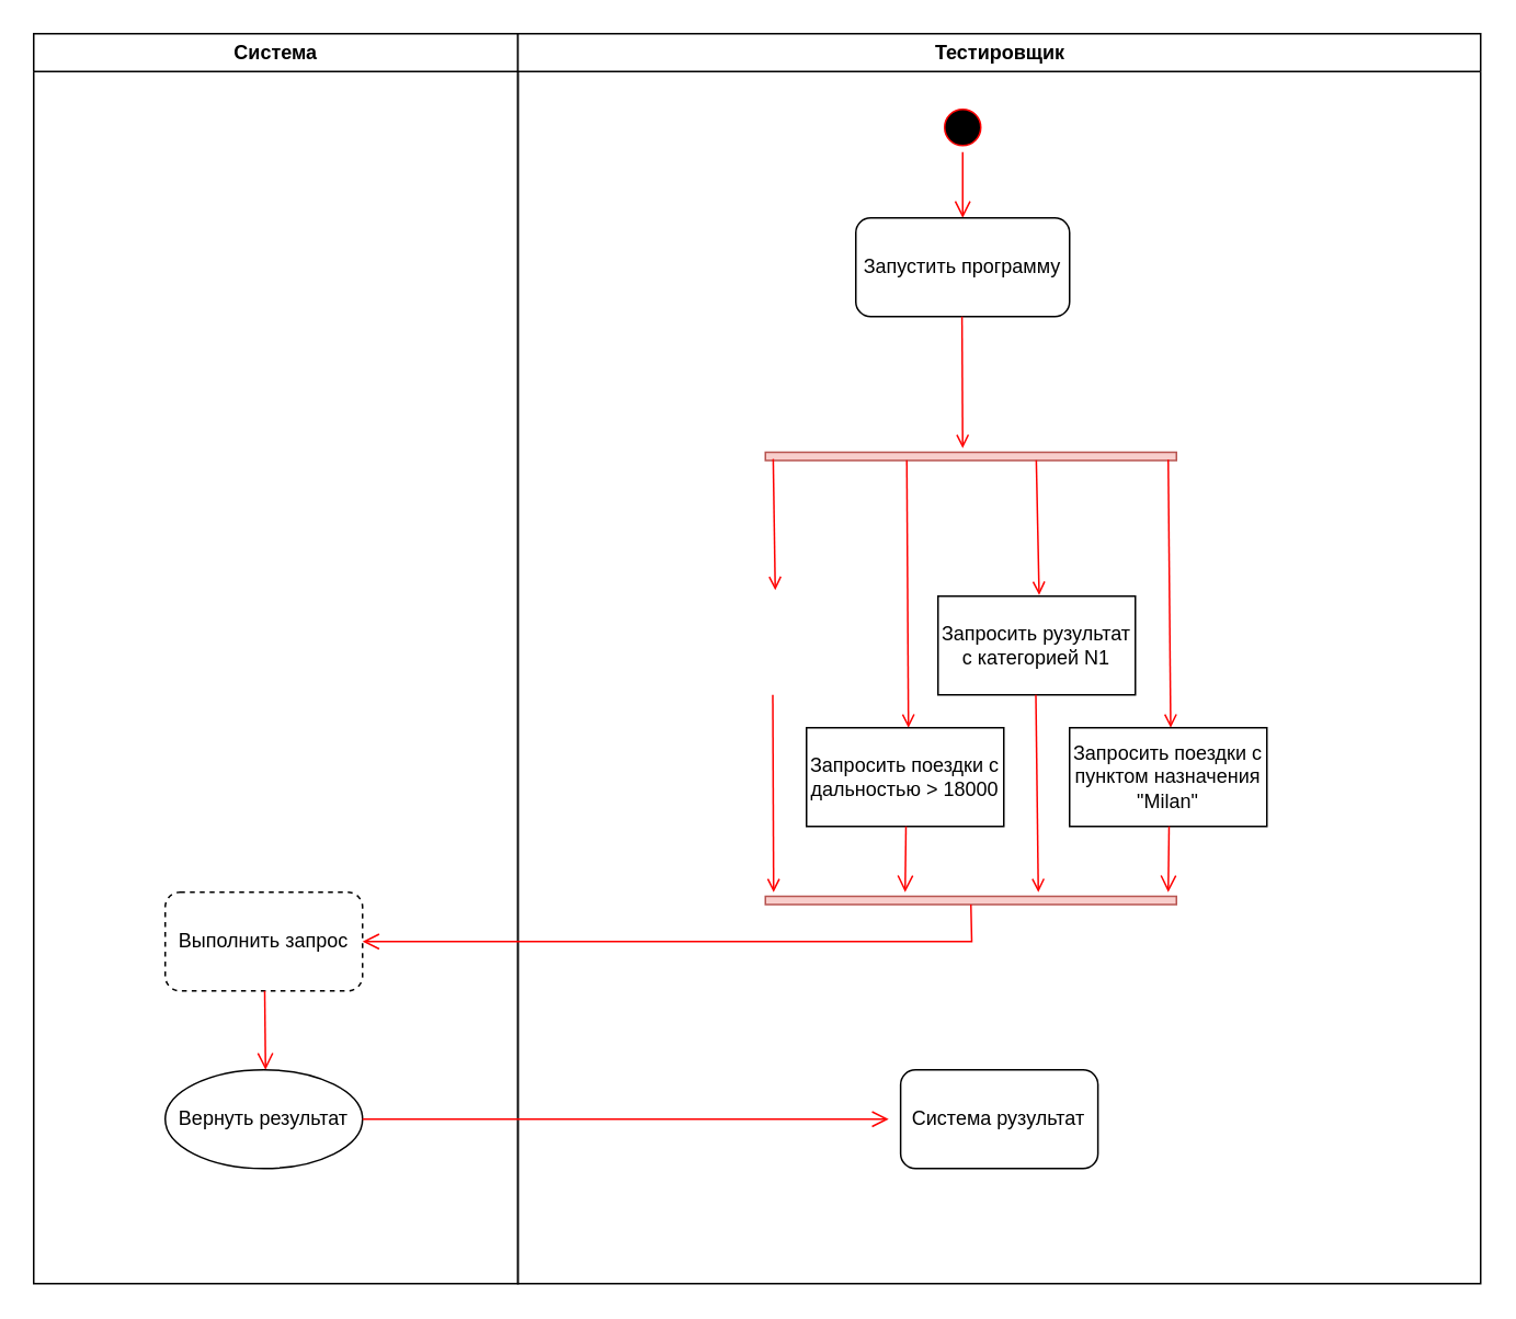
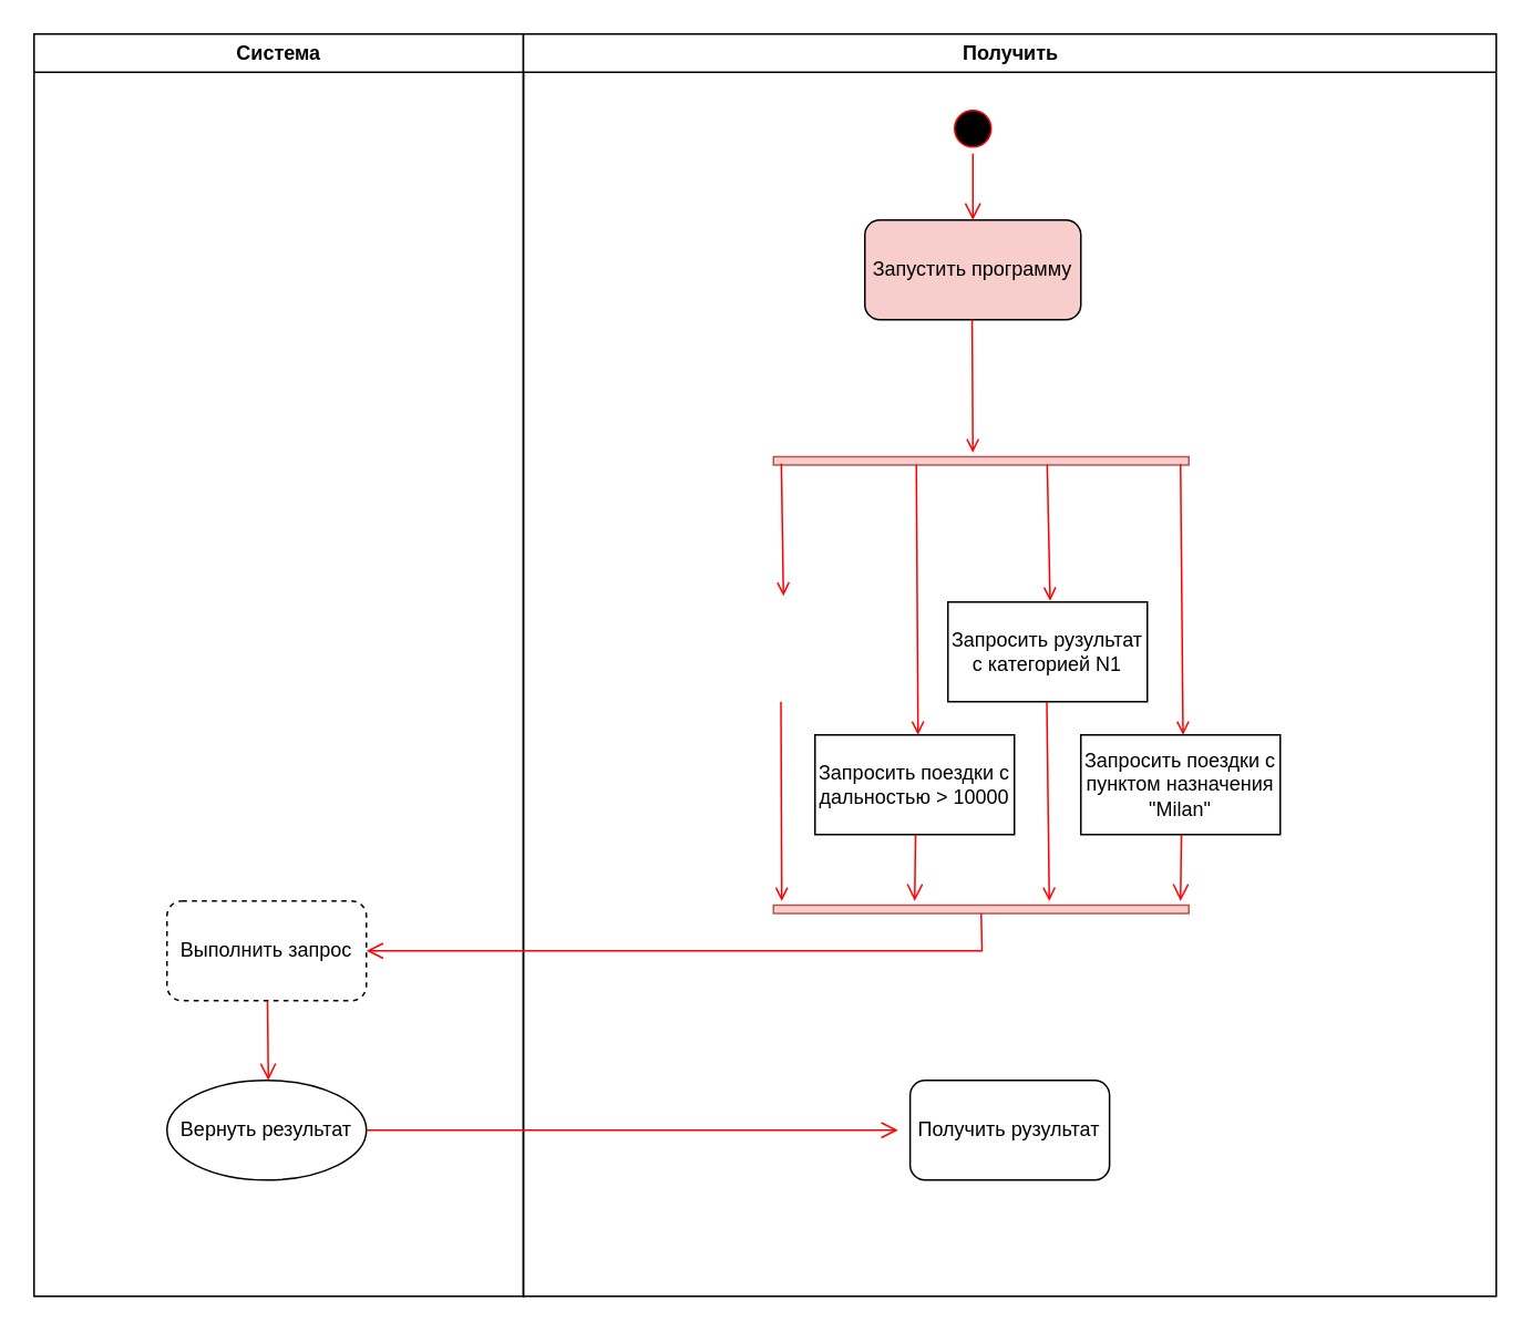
  <mxCell id="0" />
  <mxCell id="1" parent="0" />
  <mxCell id="2" value="Система" style="swimlane;whiteSpace=wrap" parent="1" vertex="1"><mxGeometry x="20" y="20" width="294.5" height="760" as="geometry" /></mxCell>
  <mxCell id="3" value="Выполнить запрос" style="rounded=1;whiteSpace=wrap;html=1;dashed=1;" vertex="1" parent="2"><mxGeometry x="80" y="522" width="120" height="60" as="geometry" /></mxCell>
  <mxCell id="4" value="" style="edgeStyle=elbowEdgeStyle;elbow=horizontal;verticalAlign=bottom;endArrow=open;endSize=8;strokeColor=#FF0000;endFill=1;rounded=0" edge="1" parent="2" target="5"><mxGeometry x="-554.5" y="-148" as="geometry"><mxPoint x="139.5" y="622" as="targetPoint" /><mxPoint x="140.5" y="582" as="sourcePoint" /></mxGeometry></mxCell>
  <mxCell id="5" value="Вернуть результат" style="ellipse;whiteSpace=wrap;html=1;" vertex="1" parent="2"><mxGeometry x="80" y="630" width="120" height="60" as="geometry" /></mxCell>
- <mxCell id="6" value="Тестировщик" style="swimlane;whiteSpace=wrap" parent="1" vertex="1"><mxGeometry x="314.5" y="20" width="585.5" height="760" as="geometry" /></mxCell>
+ <mxCell id="6" value="Получить" style="swimlane;whiteSpace=wrap" parent="1" vertex="1"><mxGeometry x="314.5" y="20" width="585.5" height="760" as="geometry" /></mxCell>
  <mxCell id="7" value="" style="ellipse;shape=startState;fillColor=#000000;strokeColor=#ff0000;strokeWidth=1;" parent="6" vertex="1"><mxGeometry x="255.5" y="42" width="30" height="30" as="geometry" /></mxCell>
  <mxCell id="8" value="" style="edgeStyle=elbowEdgeStyle;elbow=horizontal;verticalAlign=bottom;endArrow=open;endSize=8;strokeColor=#FF0000;endFill=1;rounded=0" parent="6" source="7" target="9" edge="1"><mxGeometry x="40" y="20" as="geometry"><mxPoint x="271" y="112" as="targetPoint" /></mxGeometry></mxCell>
- <mxCell id="9" value="Запустить программу" style="rounded=1;whiteSpace=wrap;html=1;" vertex="1" parent="6"><mxGeometry x="205.5" y="112" width="130" height="60" as="geometry" /></mxCell>
+ <mxCell id="9" value="Запустить программу" style="rounded=1;whiteSpace=wrap;html=1;fillColor=#f8cecc;" vertex="1" parent="6"><mxGeometry x="205.5" y="112" width="130" height="60" as="geometry" /></mxCell>
  <mxCell id="10" value="" style="whiteSpace=wrap;strokeColor=#b85450;fillColor=#f8cecc;rotation=90;" parent="6" vertex="1"><mxGeometry x="273" y="132" width="5" height="250" as="geometry" /></mxCell>
  <mxCell id="11" value="" style="endArrow=open;strokeColor=#FF0000;endFill=1;rounded=0;" edge="1" parent="6"><mxGeometry relative="1" as="geometry"><mxPoint x="270.08" y="172" as="sourcePoint" /><mxPoint x="270.5" y="252" as="targetPoint" /></mxGeometry></mxCell>
  <mxCell id="12" value="" style="endArrow=open;strokeColor=#FF0000;endFill=1;rounded=0;exitX=0.817;exitY=0.981;exitDx=0;exitDy=0;exitPerimeter=0;" edge="1" parent="6" source="10"><mxGeometry relative="1" as="geometry"><mxPoint x="154" y="273.005" as="sourcePoint" /><mxPoint x="156.5" y="338.29" as="targetPoint" /></mxGeometry></mxCell>
  <mxCell id="13" value="" style="endArrow=open;strokeColor=#FF0000;endFill=1;rounded=0;exitX=0.955;exitY=0.656;exitDx=0;exitDy=0;exitPerimeter=0;" edge="1" parent="6" source="10"><mxGeometry relative="1" as="geometry"><mxPoint x="235.5" y="262" as="sourcePoint" /><mxPoint x="237.5" y="422" as="targetPoint" /></mxGeometry></mxCell>
- <mxCell id="14" value="Запросить поездки с дальностью &amp;gt; 18000" style="rounded=0;whiteSpace=wrap;html=1;" vertex="1" parent="6"><mxGeometry x="175.5" y="422" width="120" height="60" as="geometry" /></mxCell>
+ <mxCell id="14" value="Запросить поездки с дальностью &amp;gt; 10000" style="rounded=0;whiteSpace=wrap;html=1;" vertex="1" parent="6"><mxGeometry x="175.5" y="422" width="120" height="60" as="geometry" /></mxCell>
  <mxCell id="15" value="" style="endArrow=open;strokeColor=#FF0000;endFill=1;rounded=0;exitX=0.955;exitY=0.341;exitDx=0;exitDy=0;exitPerimeter=0;" edge="1" parent="6" source="10"><mxGeometry relative="1" as="geometry"><mxPoint x="315.5" y="262" as="sourcePoint" /><mxPoint x="317" y="341.29" as="targetPoint" /></mxGeometry></mxCell>
  <mxCell id="16" value="Запросить рузультат с категорией N1" style="rounded=0;whiteSpace=wrap;html=1;" vertex="1" parent="6"><mxGeometry x="255.5" y="342" width="120" height="60" as="geometry" /></mxCell>
  <mxCell id="17" value="" style="endArrow=open;strokeColor=#FF0000;endFill=1;rounded=0;exitX=0.955;exitY=0.638;exitDx=0;exitDy=0;exitPerimeter=0;" edge="1" parent="6"><mxGeometry relative="1" as="geometry"><mxPoint x="395.5" y="259" as="sourcePoint" /><mxPoint x="397" y="422" as="targetPoint" /></mxGeometry></mxCell>
  <mxCell id="18" value="Запросить поездки с пунктом назначения &quot;Milan&quot;" style="rounded=0;whiteSpace=wrap;html=1;" vertex="1" parent="6"><mxGeometry x="335.5" y="422" width="120" height="60" as="geometry" /></mxCell>
  <mxCell id="19" value="" style="endArrow=open;strokeColor=#FF0000;endFill=1;rounded=0;exitX=1.231;exitY=0.318;exitDx=0;exitDy=0;exitPerimeter=0;" edge="1" parent="6"><mxGeometry relative="1" as="geometry"><mxPoint x="155" y="402" as="sourcePoint" /><mxPoint x="155.5" y="522" as="targetPoint" /></mxGeometry></mxCell>
  <mxCell id="20" value="" style="endArrow=open;strokeColor=#FF0000;endFill=1;rounded=0;exitX=1.231;exitY=0.318;exitDx=0;exitDy=0;exitPerimeter=0;" edge="1" parent="6"><mxGeometry relative="1" as="geometry"><mxPoint x="315" y="402" as="sourcePoint" /><mxPoint x="316.5" y="522" as="targetPoint" /></mxGeometry></mxCell>
  <mxCell id="21" value="" style="edgeStyle=elbowEdgeStyle;elbow=horizontal;verticalAlign=bottom;endArrow=open;endSize=8;strokeColor=#FF0000;endFill=1;rounded=0" edge="1" parent="6"><mxGeometry x="-404.5" y="-108" as="geometry"><mxPoint x="235" y="522" as="targetPoint" /><mxPoint x="236" y="482" as="sourcePoint" /></mxGeometry></mxCell>
  <mxCell id="22" value="" style="edgeStyle=elbowEdgeStyle;elbow=horizontal;verticalAlign=bottom;endArrow=open;endSize=8;strokeColor=#FF0000;endFill=1;rounded=0" edge="1" parent="6"><mxGeometry x="-404.5" y="-108" as="geometry"><mxPoint x="395" y="522" as="targetPoint" /><mxPoint x="396" y="482" as="sourcePoint" /></mxGeometry></mxCell>
  <mxCell id="23" value="" style="whiteSpace=wrap;strokeColor=#b85450;fillColor=#f8cecc;rotation=90;" vertex="1" parent="6"><mxGeometry x="273" y="402" width="5" height="250" as="geometry" /></mxCell>
  <mxCell id="24" value="" style="edgeStyle=elbowEdgeStyle;elbow=horizontal;verticalAlign=bottom;endArrow=open;endSize=8;strokeColor=#FF0000;endFill=1;rounded=0;exitX=1;exitY=0.5;exitDx=0;exitDy=0;" edge="1" parent="6" source="23"><mxGeometry x="-849" y="-236" as="geometry"><mxPoint x="-94.5" y="552" as="targetPoint" /><mxPoint x="278" y="552" as="sourcePoint" /><Array as="points"><mxPoint x="276" y="572" /></Array></mxGeometry></mxCell>
  <mxCell id="25" value="" style="edgeStyle=elbowEdgeStyle;elbow=horizontal;verticalAlign=bottom;endArrow=open;endSize=8;strokeColor=#FF0000;endFill=1;rounded=0;exitX=1;exitY=0.5;exitDx=0;exitDy=0;" edge="1" parent="6" source="5"><mxGeometry x="-999" y="-188" as="geometry"><mxPoint x="225.5" y="660" as="targetPoint" /><mxPoint x="105.5" y="630" as="sourcePoint" /><Array as="points"><mxPoint x="106" y="630" /></Array></mxGeometry></mxCell>
- <mxCell id="26" value="Система рузультат" style="rounded=1;whiteSpace=wrap;html=1;" vertex="1" parent="6"><mxGeometry x="232.75" y="630" width="120" height="60" as="geometry" /></mxCell>
+ <mxCell id="26" value="Получить рузультат" style="rounded=1;whiteSpace=wrap;html=1;" vertex="1" parent="6"><mxGeometry x="232.75" y="630" width="120" height="60" as="geometry" /></mxCell>
